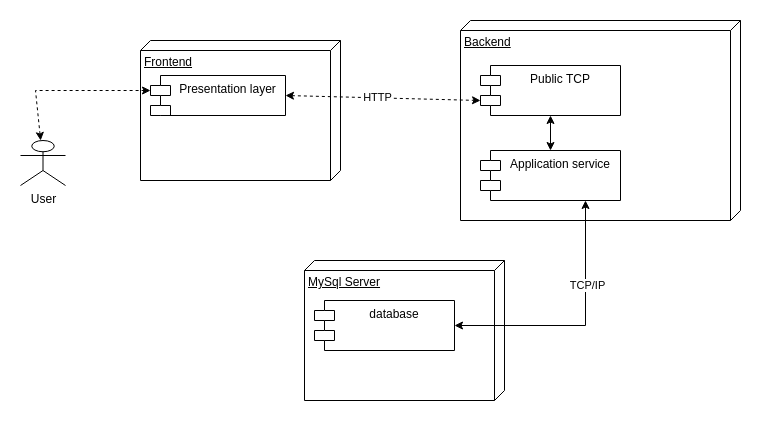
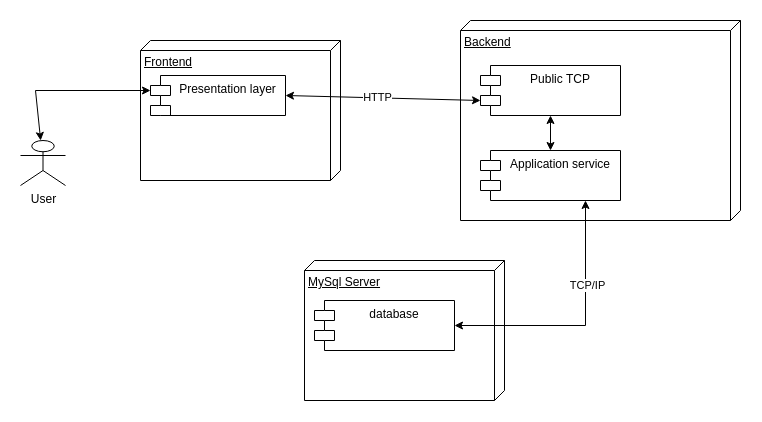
  <mxCell id="0" />
  <mxCell id="1" parent="0" />
  <mxCell id="2" value="Frontend" style="verticalAlign=top;align=left;spacingTop=8;spacingLeft=2;spacingRight=12;shape=cube;size=10;direction=south;fontStyle=4;html=1;whiteSpace=wrap;" vertex="1" parent="1"><mxGeometry x="140" y="40" width="200" height="140" as="geometry" /></mxCell>
  <mxCell id="3" value="Backend" style="verticalAlign=top;align=left;spacingTop=8;spacingLeft=2;spacingRight=12;shape=cube;size=10;direction=south;fontStyle=4;html=1;whiteSpace=wrap;" vertex="1" parent="1"><mxGeometry x="460" y="20" width="280" height="200" as="geometry" /></mxCell>
  <mxCell id="4" value="MySql Server" style="verticalAlign=top;align=left;spacingTop=8;spacingLeft=2;spacingRight=12;shape=cube;size=10;direction=south;fontStyle=4;html=1;whiteSpace=wrap;" vertex="1" parent="1"><mxGeometry x="304" y="260" width="200" height="140" as="geometry" /></mxCell>
  <mxCell id="5" value="database" style="shape=module;align=left;spacingLeft=20;align=center;verticalAlign=top;whiteSpace=wrap;html=1;" vertex="1" parent="1"><mxGeometry x="314" y="300" width="140" height="50" as="geometry" /></mxCell>
  <mxCell id="6" value="Presentation layer" style="shape=module;align=left;spacingLeft=20;align=center;verticalAlign=top;whiteSpace=wrap;html=1;" vertex="1" parent="1"><mxGeometry x="150" y="75" width="135" height="40" as="geometry" /></mxCell>
  <mxCell id="7" value="Application service" style="shape=module;align=left;spacingLeft=20;align=center;verticalAlign=top;whiteSpace=wrap;html=1;" vertex="1" parent="1"><mxGeometry x="480" y="150" width="140" height="50" as="geometry" /></mxCell>
  <mxCell id="8" value="Public TCP" style="shape=module;align=left;spacingLeft=20;align=center;verticalAlign=top;whiteSpace=wrap;html=1;" vertex="1" parent="1"><mxGeometry x="480" y="65" width="140" height="50" as="geometry" /></mxCell>
  <mxCell id="9" value="" style="endArrow=classic;startArrow=classic;html=1;rounded=0;entryX=0.5;entryY=1;entryDx=0;entryDy=0;" edge="1" parent="1" source="7" target="8"><mxGeometry width="50" height="50" relative="1" as="geometry"><mxPoint x="420" y="330" as="sourcePoint" /><mxPoint x="470" y="280" as="targetPoint" /></mxGeometry></mxCell>
- <mxCell id="10" value="" style="endArrow=classic;startArrow=classic;html=1;rounded=0;entryX=0;entryY=0;entryDx=0;entryDy=35;entryPerimeter=0;exitX=1;exitY=0.5;exitDx=0;exitDy=0;dashed=1;" edge="1" parent="1" source="6" target="8"><mxGeometry width="50" height="50" relative="1" as="geometry"><mxPoint x="420" y="330" as="sourcePoint" /><mxPoint x="470" y="280" as="targetPoint" /></mxGeometry></mxCell>
+ <mxCell id="10" value="" style="endArrow=classic;startArrow=classic;html=1;rounded=0;entryX=0;entryY=0;entryDx=0;entryDy=35;entryPerimeter=0;exitX=1;exitY=0.5;exitDx=0;exitDy=0;" edge="1" parent="1" source="6" target="8"><mxGeometry width="50" height="50" relative="1" as="geometry"><mxPoint x="420" y="330" as="sourcePoint" /><mxPoint x="470" y="280" as="targetPoint" /></mxGeometry></mxCell>
  <mxCell id="11" value="HTTP" style="edgeLabel;html=1;align=center;verticalAlign=middle;resizable=0;points=[];" vertex="1" connectable="0" parent="10"><mxGeometry x="-0.059" y="1" relative="1" as="geometry"><mxPoint as="offset" /></mxGeometry></mxCell>
  <mxCell id="12" value="User" style="shape=umlActor;verticalLabelPosition=bottom;verticalAlign=top;html=1;outlineConnect=0;" vertex="1" parent="1"><mxGeometry x="20" y="140" width="45" height="45" as="geometry" /></mxCell>
- <mxCell id="13" value="" style="endArrow=classic;startArrow=classic;html=1;rounded=0;entryX=0;entryY=0;entryDx=0;entryDy=15;entryPerimeter=0;dashed=1;" edge="1" parent="1" source="12" target="6"><mxGeometry width="50" height="50" relative="1" as="geometry"><mxPoint x="420" y="330" as="sourcePoint" /><mxPoint x="470" y="280" as="targetPoint" /><Array as="points"><mxPoint x="35" y="90" /></Array></mxGeometry></mxCell>
+ <mxCell id="13" value="" style="endArrow=classic;startArrow=classic;html=1;rounded=0;entryX=0;entryY=0;entryDx=0;entryDy=15;entryPerimeter=0;" edge="1" parent="1" source="12" target="6"><mxGeometry width="50" height="50" relative="1" as="geometry"><mxPoint x="420" y="330" as="sourcePoint" /><mxPoint x="470" y="280" as="targetPoint" /><Array as="points"><mxPoint x="35" y="90" /></Array></mxGeometry></mxCell>
  <mxCell id="14" value="" style="endArrow=classic;startArrow=classic;html=1;rounded=0;entryX=0.75;entryY=1;entryDx=0;entryDy=0;exitX=1;exitY=0.5;exitDx=0;exitDy=0;" edge="1" parent="1" source="5" target="7"><mxGeometry width="50" height="50" relative="1" as="geometry"><mxPoint x="420" y="330" as="sourcePoint" /><mxPoint x="470" y="280" as="targetPoint" /><Array as="points"><mxPoint x="585" y="325" /></Array></mxGeometry></mxCell>
  <mxCell id="15" value="TCP/IP" style="edgeLabel;html=1;align=center;verticalAlign=middle;resizable=0;points=[];" vertex="1" connectable="0" parent="14"><mxGeometry x="0.344" y="-1" relative="1" as="geometry"><mxPoint as="offset" /></mxGeometry></mxCell>
